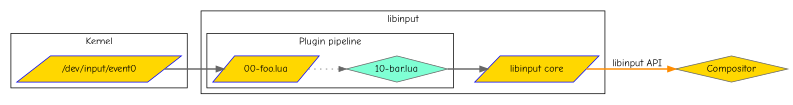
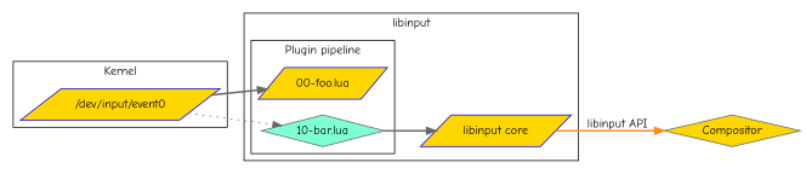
  digraph {
    compound=true
    fontname="Comic Neue"
    rankdir=LR
    node [color=blue fillcolor=gold fontname="Comic Neue" shape=parallelogram style=filled]
    edge [color=gray40 fontname="Comic Neue" style=bold]
    n1 [label="00-foo.lua"]
    n2 [color=gray40 fillcolor=aquamarine label="10-bar.lua" shape=diamond]
    n3 [label="libinput core"]
    n4 [label="/dev/input/event0"]
    n5 [color=gray40 label=Compositor shape=diamond]
    subgraph cluster_1 {
      label=libinput
      n3
      subgraph cluster_2 {
        label="Plugin pipeline"
        n1
        n2
      }
    }
    subgraph cluster_3 {
      label=Kernel
      n4
    }
-   n1 -> n2 [style=dotted]
+   n4 -> n2 [style=dotted]
    n2 -> n3
    n3 -> n5 [color=darkorange label="libinput API"]
    n4 -> n1
  }
